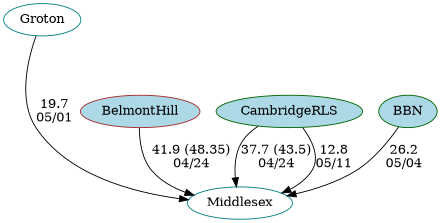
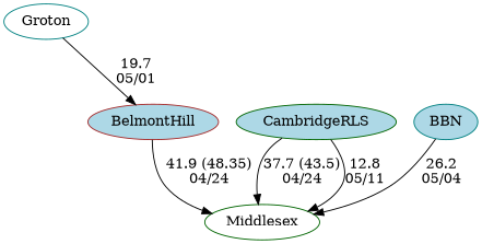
  digraph {
    node [color=teal fillcolor=lightblue style=filled]
    edge [random=random]
-   Middlesex [fillcolor=white]
+   Middlesex [color=darkgreen fillcolor=white]
    BelmontHill [color=brown]
    Groton [fillcolor=white]
    CambridgeRLS [color=darkgreen]
-   BBN [color=darkgreen]
+   BBN
    BelmontHill -> Middlesex [label="41.9 (48.35)\n04/24" weight=59]
-   Groton -> Middlesex [label="19.7\n05/01" weight=81]
+   Groton -> BelmontHill [label="19.7\n05/01" weight=81]
    CambridgeRLS -> Middlesex [label="37.7 (43.5)\n04/24" weight=63]
    CambridgeRLS -> Middlesex [label="12.8\n05/11" weight=88]
    BBN -> Middlesex [label="26.2\n05/04" weight=74]
  }
